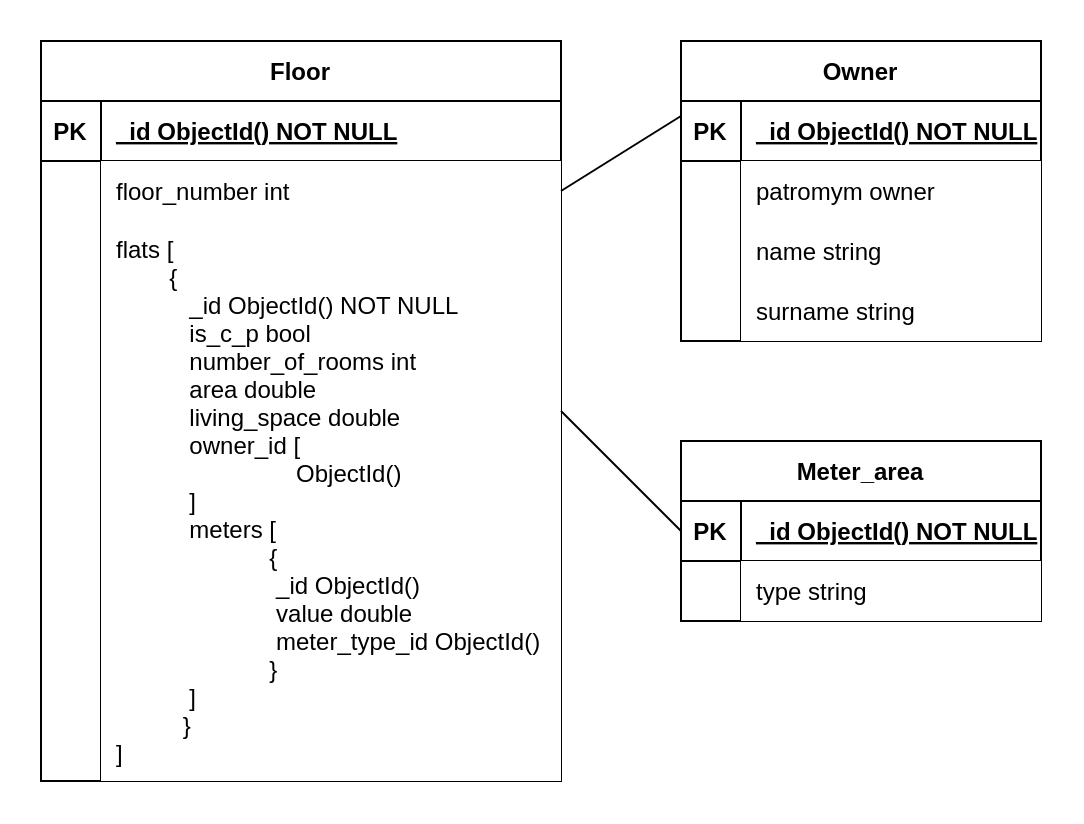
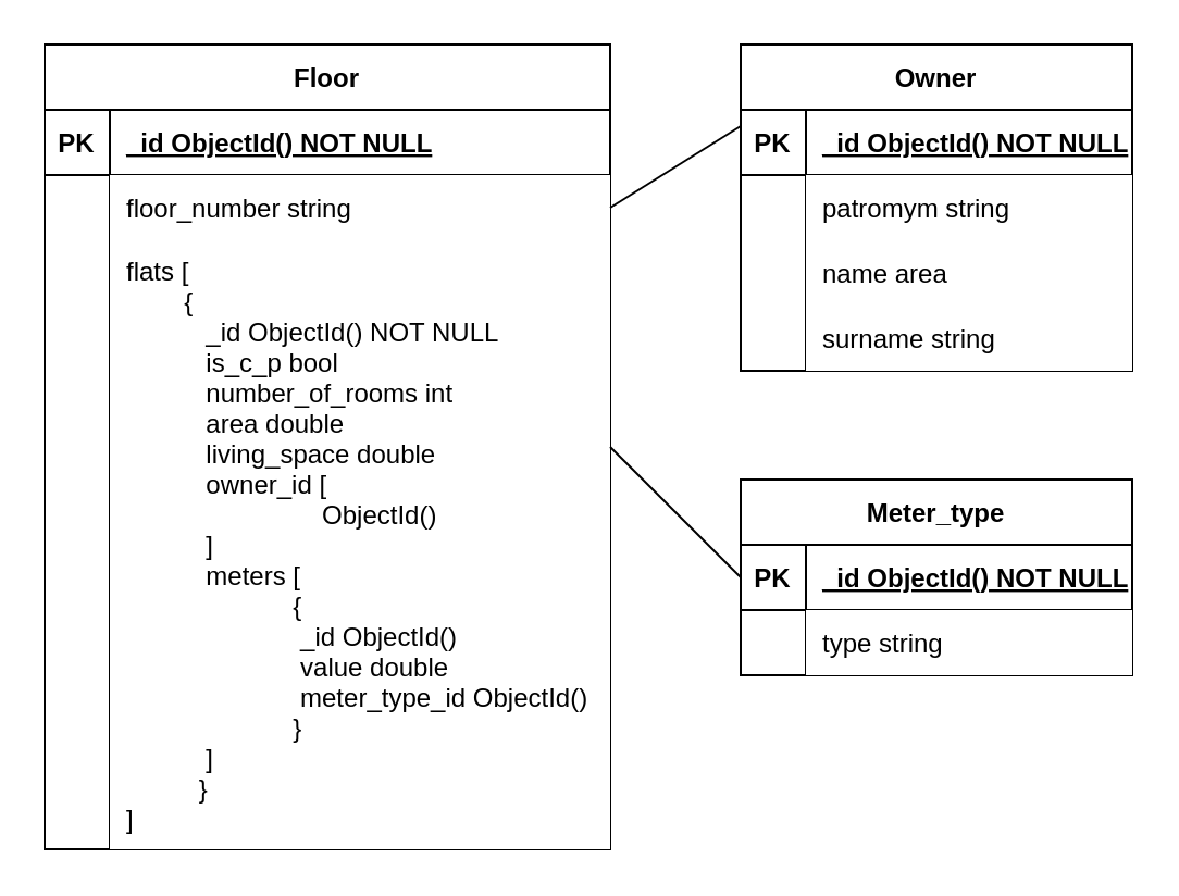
  <mxCell id="0" />
  <mxCell id="1" parent="0" />
  <mxCell id="2" value="Owner" style="shape=table;startSize=30;container=1;collapsible=1;childLayout=tableLayout;fixedRows=1;rowLines=0;fontStyle=1;align=center;resizeLast=1;" parent="1" vertex="1"><mxGeometry x="340" y="20" width="180" height="150" as="geometry" /></mxCell>
  <mxCell id="3" value="" style="shape=tableRow;horizontal=0;startSize=0;swimlaneHead=0;swimlaneBody=0;fillColor=none;collapsible=0;dropTarget=0;points=[[0,0.5],[1,0.5]];portConstraint=eastwest;top=0;left=0;right=0;bottom=1;" parent="2" vertex="1"><mxGeometry y="30" width="180" height="30" as="geometry" /></mxCell>
  <mxCell id="4" value="PK" style="shape=partialRectangle;connectable=0;fillColor=none;top=0;left=0;bottom=0;right=0;fontStyle=1;overflow=hidden;" parent="3" vertex="1"><mxGeometry width="30" height="30" as="geometry"><mxRectangle width="30" height="30" as="alternateBounds" /></mxGeometry></mxCell>
  <mxCell id="5" value="_id ObjectId() NOT NULL" style="shape=partialRectangle;connectable=0;fillColor=none;top=0;left=0;bottom=0;right=0;align=left;spacingLeft=6;fontStyle=5;overflow=hidden;" parent="3" vertex="1"><mxGeometry x="30" width="150" height="30" as="geometry"><mxRectangle width="150" height="30" as="alternateBounds" /></mxGeometry></mxCell>
  <mxCell id="6" value="" style="shape=tableRow;horizontal=0;startSize=0;swimlaneHead=0;swimlaneBody=0;fillColor=none;collapsible=0;dropTarget=0;points=[[0,0.5],[1,0.5]];portConstraint=eastwest;top=0;left=0;right=0;bottom=0;" parent="2" vertex="1"><mxGeometry y="60" width="180" height="30" as="geometry" /></mxCell>
  <mxCell id="7" value="" style="shape=partialRectangle;connectable=0;fillColor=none;top=0;left=0;bottom=0;right=0;editable=1;overflow=hidden;" parent="6" vertex="1"><mxGeometry width="30" height="30" as="geometry"><mxRectangle width="30" height="30" as="alternateBounds" /></mxGeometry></mxCell>
- <mxCell id="8" value="patromym owner" style="shape=partialRectangle;connectable=0;top=0;left=0;bottom=0;right=0;align=left;spacingLeft=6;overflow=hidden;" parent="6" vertex="1"><mxGeometry x="30" width="150" height="30" as="geometry"><mxRectangle width="150" height="30" as="alternateBounds" /></mxGeometry></mxCell>
+ <mxCell id="8" value="patromym string" style="shape=partialRectangle;connectable=0;top=0;left=0;bottom=0;right=0;align=left;spacingLeft=6;overflow=hidden;" parent="6" vertex="1"><mxGeometry x="30" width="150" height="30" as="geometry"><mxRectangle width="150" height="30" as="alternateBounds" /></mxGeometry></mxCell>
  <mxCell id="9" value="" style="shape=tableRow;horizontal=0;startSize=0;swimlaneHead=0;swimlaneBody=0;fillColor=none;collapsible=0;dropTarget=0;points=[[0,0.5],[1,0.5]];portConstraint=eastwest;top=0;left=0;right=0;bottom=0;" parent="2" vertex="1"><mxGeometry y="90" width="180" height="30" as="geometry" /></mxCell>
  <mxCell id="10" value="" style="shape=partialRectangle;connectable=0;fillColor=none;top=0;left=0;bottom=0;right=0;editable=1;overflow=hidden;" parent="9" vertex="1"><mxGeometry width="30" height="30" as="geometry"><mxRectangle width="30" height="30" as="alternateBounds" /></mxGeometry></mxCell>
- <mxCell id="11" value="name string" style="shape=partialRectangle;connectable=0;top=0;left=0;bottom=0;right=0;align=left;spacingLeft=6;overflow=hidden;" parent="9" vertex="1"><mxGeometry x="30" width="150" height="30" as="geometry"><mxRectangle width="150" height="30" as="alternateBounds" /></mxGeometry></mxCell>
+ <mxCell id="11" value="name area" style="shape=partialRectangle;connectable=0;top=0;left=0;bottom=0;right=0;align=left;spacingLeft=6;overflow=hidden;" parent="9" vertex="1"><mxGeometry x="30" width="150" height="30" as="geometry"><mxRectangle width="150" height="30" as="alternateBounds" /></mxGeometry></mxCell>
  <mxCell id="12" value="" style="shape=tableRow;horizontal=0;startSize=0;swimlaneHead=0;swimlaneBody=0;fillColor=none;collapsible=0;dropTarget=0;points=[[0,0.5],[1,0.5]];portConstraint=eastwest;top=0;left=0;right=0;bottom=0;" parent="2" vertex="1"><mxGeometry y="120" width="180" height="30" as="geometry" /></mxCell>
  <mxCell id="13" value="" style="shape=partialRectangle;connectable=0;fillColor=none;top=0;left=0;bottom=0;right=0;editable=1;overflow=hidden;" parent="12" vertex="1"><mxGeometry width="30" height="30" as="geometry"><mxRectangle width="30" height="30" as="alternateBounds" /></mxGeometry></mxCell>
  <mxCell id="14" value="surname string" style="shape=partialRectangle;connectable=0;top=0;left=0;bottom=0;right=0;align=left;spacingLeft=6;overflow=hidden;" parent="12" vertex="1"><mxGeometry x="30" width="150" height="30" as="geometry"><mxRectangle width="150" height="30" as="alternateBounds" /></mxGeometry></mxCell>
- <mxCell id="15" value="Meter_area" style="shape=table;startSize=30;container=1;collapsible=1;childLayout=tableLayout;fixedRows=1;rowLines=0;fontStyle=1;align=center;resizeLast=1;" parent="1" vertex="1"><mxGeometry x="340" y="220" width="180" height="90" as="geometry" /></mxCell>
+ <mxCell id="15" value="Meter_type" style="shape=table;startSize=30;container=1;collapsible=1;childLayout=tableLayout;fixedRows=1;rowLines=0;fontStyle=1;align=center;resizeLast=1;" parent="1" vertex="1"><mxGeometry x="340" y="220" width="180" height="90" as="geometry" /></mxCell>
  <mxCell id="16" value="" style="shape=tableRow;horizontal=0;startSize=0;swimlaneHead=0;swimlaneBody=0;fillColor=none;collapsible=0;dropTarget=0;points=[[0,0.5],[1,0.5]];portConstraint=eastwest;top=0;left=0;right=0;bottom=1;" parent="15" vertex="1"><mxGeometry y="30" width="180" height="30" as="geometry" /></mxCell>
  <mxCell id="17" value="PK" style="shape=partialRectangle;connectable=0;fillColor=none;top=0;left=0;bottom=0;right=0;fontStyle=1;overflow=hidden;" parent="16" vertex="1"><mxGeometry width="30" height="30" as="geometry"><mxRectangle width="30" height="30" as="alternateBounds" /></mxGeometry></mxCell>
  <mxCell id="18" value="_id ObjectId() NOT NULL" style="shape=partialRectangle;connectable=0;fillColor=none;top=0;left=0;bottom=0;right=0;align=left;spacingLeft=6;fontStyle=5;overflow=hidden;" parent="16" vertex="1"><mxGeometry x="30" width="150" height="30" as="geometry"><mxRectangle width="150" height="30" as="alternateBounds" /></mxGeometry></mxCell>
  <mxCell id="19" value="" style="shape=tableRow;horizontal=0;startSize=0;swimlaneHead=0;swimlaneBody=0;fillColor=none;collapsible=0;dropTarget=0;points=[[0,0.5],[1,0.5]];portConstraint=eastwest;top=0;left=0;right=0;bottom=0;" parent="15" vertex="1"><mxGeometry y="60" width="180" height="30" as="geometry" /></mxCell>
  <mxCell id="20" value="" style="shape=partialRectangle;connectable=0;fillColor=none;top=0;left=0;bottom=0;right=0;editable=1;overflow=hidden;" parent="19" vertex="1"><mxGeometry width="30" height="30" as="geometry"><mxRectangle width="30" height="30" as="alternateBounds" /></mxGeometry></mxCell>
  <mxCell id="21" value="type string" style="shape=partialRectangle;connectable=0;top=0;left=0;bottom=0;right=0;align=left;spacingLeft=6;overflow=hidden;" parent="19" vertex="1"><mxGeometry x="30" width="150" height="30" as="geometry"><mxRectangle width="150" height="30" as="alternateBounds" /></mxGeometry></mxCell>
  <mxCell id="22" value="Floor" style="shape=table;startSize=30;container=1;collapsible=1;childLayout=tableLayout;fixedRows=1;rowLines=0;fontStyle=1;align=center;resizeLast=1;" parent="1" vertex="1"><mxGeometry x="20" y="20" width="260" height="370" as="geometry" /></mxCell>
  <mxCell id="23" value="" style="shape=tableRow;horizontal=0;startSize=0;swimlaneHead=0;swimlaneBody=0;fillColor=none;collapsible=0;dropTarget=0;points=[[0,0.5],[1,0.5]];portConstraint=eastwest;top=0;left=0;right=0;bottom=1;" parent="22" vertex="1"><mxGeometry y="30" width="260" height="30" as="geometry" /></mxCell>
  <mxCell id="24" value="PK" style="shape=partialRectangle;connectable=0;fillColor=none;top=0;left=0;bottom=0;right=0;fontStyle=1;overflow=hidden;" parent="23" vertex="1"><mxGeometry width="30" height="30" as="geometry"><mxRectangle width="30" height="30" as="alternateBounds" /></mxGeometry></mxCell>
  <mxCell id="25" value="_id ObjectId() NOT NULL" style="shape=partialRectangle;connectable=0;fillColor=none;top=0;left=0;bottom=0;right=0;align=left;spacingLeft=6;fontStyle=5;overflow=hidden;" parent="23" vertex="1"><mxGeometry x="30" width="230" height="30" as="geometry"><mxRectangle width="230" height="30" as="alternateBounds" /></mxGeometry></mxCell>
  <mxCell id="26" value="" style="shape=tableRow;horizontal=0;startSize=0;swimlaneHead=0;swimlaneBody=0;fillColor=none;collapsible=0;dropTarget=0;points=[[0,0.5],[1,0.5]];portConstraint=eastwest;top=0;left=0;right=0;bottom=0;" parent="22" vertex="1"><mxGeometry y="60" width="260" height="30" as="geometry" /></mxCell>
  <mxCell id="27" value="" style="shape=partialRectangle;connectable=0;fillColor=none;top=0;left=0;bottom=0;right=0;editable=1;overflow=hidden;" parent="26" vertex="1"><mxGeometry width="30" height="30" as="geometry"><mxRectangle width="30" height="30" as="alternateBounds" /></mxGeometry></mxCell>
- <mxCell id="28" value="floor_number int" style="shape=partialRectangle;connectable=0;top=0;left=0;bottom=0;right=0;align=left;spacingLeft=6;overflow=hidden;" parent="26" vertex="1"><mxGeometry x="30" width="230" height="30" as="geometry"><mxRectangle width="230" height="30" as="alternateBounds" /></mxGeometry></mxCell>
+ <mxCell id="28" value="floor_number string" style="shape=partialRectangle;connectable=0;top=0;left=0;bottom=0;right=0;align=left;spacingLeft=6;overflow=hidden;" parent="26" vertex="1"><mxGeometry x="30" width="230" height="30" as="geometry"><mxRectangle width="230" height="30" as="alternateBounds" /></mxGeometry></mxCell>
  <mxCell id="29" value="" style="shape=tableRow;horizontal=0;startSize=0;swimlaneHead=0;swimlaneBody=0;fillColor=none;collapsible=0;dropTarget=0;points=[[0,0.5],[1,0.5]];portConstraint=eastwest;top=0;left=0;right=0;bottom=0;" parent="22" vertex="1"><mxGeometry y="90" width="260" height="280" as="geometry" /></mxCell>
  <mxCell id="30" value="" style="shape=partialRectangle;connectable=0;fillColor=none;top=0;left=0;bottom=0;right=0;editable=1;overflow=hidden;" parent="29" vertex="1"><mxGeometry width="30" height="280" as="geometry"><mxRectangle width="30" height="280" as="alternateBounds" /></mxGeometry></mxCell>
  <mxCell id="31" value="flats [&#10;        {&#10;           _id ObjectId() NOT NULL&#10;           is_c_p bool&#10;           number_of_rooms int                     &#10;           area double&#10;           living_space double&#10;           owner_id [&#10;                           ObjectId()&#10;           ]&#10;           meters [&#10;                       {&#10;                        _id ObjectId()&#10;                        value double&#10;                        meter_type_id ObjectId()&#10;                       }&#10;           ]&#10;          }&#10;]" style="shape=partialRectangle;connectable=0;top=0;left=0;bottom=0;right=0;align=left;spacingLeft=6;overflow=hidden;" parent="29" vertex="1"><mxGeometry x="30" width="230" height="280" as="geometry"><mxRectangle width="230" height="280" as="alternateBounds" /></mxGeometry></mxCell>
  <mxCell id="32" value="" style="endArrow=none;html=1;rounded=0;exitX=1;exitY=0.5;exitDx=0;exitDy=0;entryX=0;entryY=0.25;entryDx=0;entryDy=0;" parent="1" source="26" target="2" edge="1"><mxGeometry width="50" height="50" relative="1" as="geometry"><mxPoint x="500" y="340" as="sourcePoint" /><mxPoint x="500" y="230" as="targetPoint" /></mxGeometry></mxCell>
  <mxCell id="33" value="" style="endArrow=none;html=1;rounded=0;exitX=1;exitY=0.5;exitDx=0;exitDy=0;entryX=0;entryY=0.5;entryDx=0;entryDy=0;" parent="1" source="22" target="16" edge="1"><mxGeometry width="50" height="50" relative="1" as="geometry"><mxPoint x="290" y="105" as="sourcePoint" /><mxPoint x="350" y="68" as="targetPoint" /></mxGeometry></mxCell>
